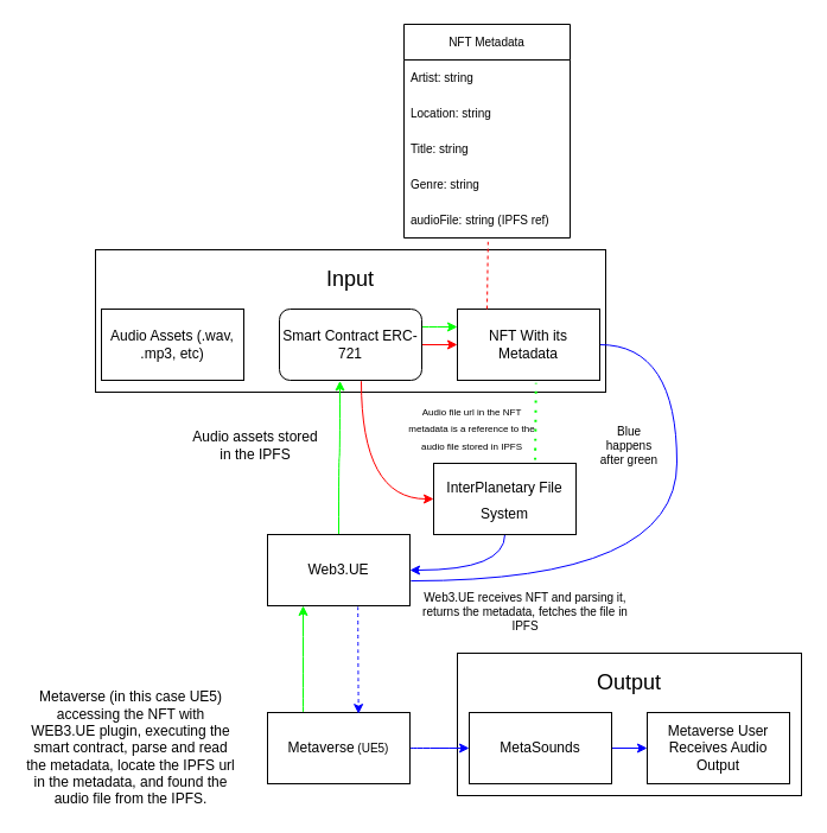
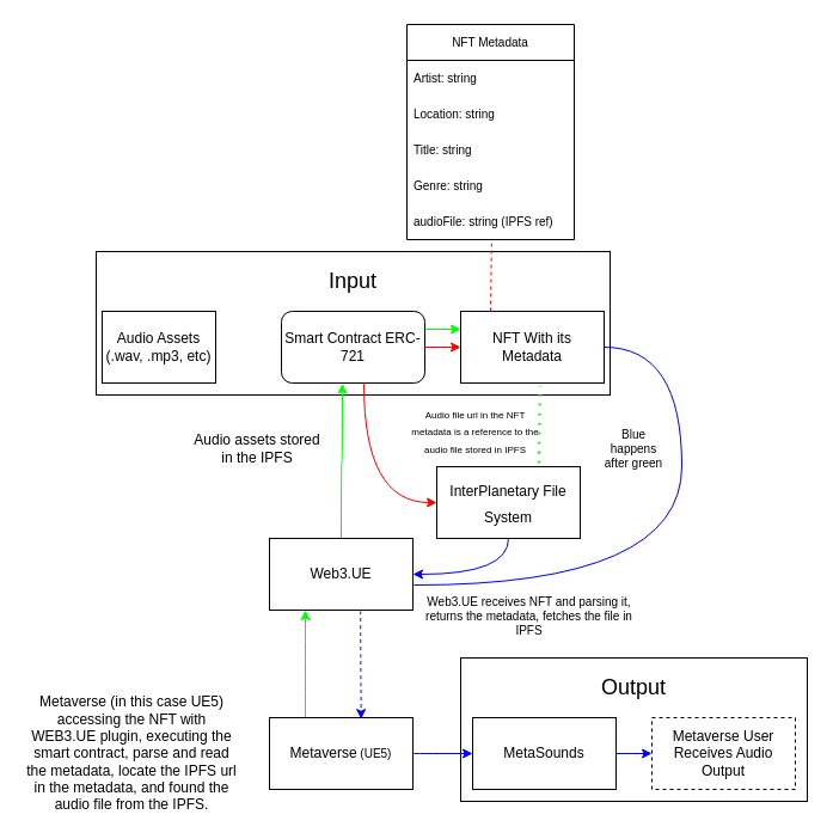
  <mxCell id="0" />
  <mxCell id="1" parent="0" />
  <mxCell id="2" value="" style="rounded=0;whiteSpace=wrap;html=1;" vertex="1" parent="1"><mxGeometry x="385" y="550" width="290" height="120" as="geometry" /></mxCell>
  <mxCell id="3" value="" style="rounded=0;whiteSpace=wrap;html=1;align=left;" vertex="1" parent="1"><mxGeometry x="80" y="210" width="430" height="120" as="geometry" /></mxCell>
  <mxCell id="4" value="" style="edgeStyle=orthogonalEdgeStyle;rounded=0;orthogonalLoop=1;jettySize=auto;html=1;strokeColor=#FF0000;" edge="1" parent="1" source="6" target="8"><mxGeometry relative="1" as="geometry" /></mxCell>
  <mxCell id="5" style="edgeStyle=orthogonalEdgeStyle;curved=1;rounded=0;orthogonalLoop=1;jettySize=auto;html=1;entryX=0;entryY=0.25;entryDx=0;entryDy=0;strokeColor=#00FF00;fontSize=12;fillColor=#FF6666;exitX=1;exitY=0.25;exitDx=0;exitDy=0;" edge="1" parent="1" source="6" target="8"><mxGeometry relative="1" as="geometry" /></mxCell>
  <mxCell id="6" value="Smart Contract ERC-721" style="whiteSpace=wrap;html=1;rounded=1;" vertex="1" parent="1"><mxGeometry x="235" y="260" width="120" height="60" as="geometry" /></mxCell>
  <mxCell id="7" style="edgeStyle=orthogonalEdgeStyle;curved=1;rounded=0;orthogonalLoop=1;jettySize=auto;html=1;strokeColor=#0000FF;fontSize=12;fillColor=#FF6666;entryX=1.007;entryY=0.651;entryDx=0;entryDy=0;entryPerimeter=0;endArrow=none;" edge="1" parent="1" source="8" target="32"><mxGeometry relative="1" as="geometry"><mxPoint x="660" y="530" as="targetPoint" /><Array as="points"><mxPoint x="570" y="290" /><mxPoint x="570" y="489" /></Array></mxGeometry></mxCell>
  <mxCell id="8" value="NFT With its Metadata" style="rounded=0;whiteSpace=wrap;html=1;" vertex="1" parent="1"><mxGeometry x="385" y="260" width="120" height="60" as="geometry" /></mxCell>
  <mxCell id="9" value="" style="edgeStyle=orthogonalEdgeStyle;rounded=0;orthogonalLoop=1;jettySize=auto;html=1;strokeColor=#0000FF;" edge="1" parent="1" source="10" target="11"><mxGeometry relative="1" as="geometry" /></mxCell>
  <mxCell id="10" value="MetaSounds" style="rounded=0;whiteSpace=wrap;html=1;" vertex="1" parent="1"><mxGeometry x="395" y="600" width="120" height="60" as="geometry" /></mxCell>
- <mxCell id="11" value="Metaverse User Receives Audio Output" style="rounded=0;whiteSpace=wrap;html=1;" vertex="1" parent="1"><mxGeometry x="545" y="600" width="120" height="60" as="geometry" /></mxCell>
- <mxCell id="12" value="Audio Assets (.wav, .mp3, etc)" style="rounded=0;whiteSpace=wrap;html=1;" vertex="1" parent="1"><mxGeometry x="85" y="260" width="120" height="60" as="geometry" /></mxCell>
+ <mxCell id="11" value="Metaverse User Receives Audio Output" style="rounded=0;whiteSpace=wrap;html=1;dashed=1;" vertex="1" parent="1"><mxGeometry x="545" y="600" width="120" height="60" as="geometry" /></mxCell>
+ <mxCell id="12" value="Audio Assets (.wav, .mp3, etc)" style="rounded=0;whiteSpace=wrap;html=1;" vertex="1" parent="1"><mxGeometry x="85" y="260" width="95" height="60" as="geometry" /></mxCell>
  <mxCell id="13" value="&lt;font style=&quot;font-size: 18px;&quot;&gt;Input&lt;/font&gt;" style="text;html=1;strokeColor=none;fillColor=none;align=center;verticalAlign=middle;whiteSpace=wrap;rounded=0;" vertex="1" parent="1"><mxGeometry x="235" y="220" width="120" height="30" as="geometry" /></mxCell>
  <mxCell id="14" value="&lt;font style=&quot;font-size: 18px;&quot;&gt;Output&lt;/font&gt;" style="text;html=1;strokeColor=none;fillColor=none;align=center;verticalAlign=middle;whiteSpace=wrap;rounded=0;" vertex="1" parent="1"><mxGeometry x="500" y="560" width="60" height="30" as="geometry" /></mxCell>
  <mxCell id="15" style="edgeStyle=orthogonalEdgeStyle;curved=1;rounded=0;orthogonalLoop=1;jettySize=auto;html=1;strokeColor=#0000FF;fontSize=12;fillColor=#FF6666;entryX=1;entryY=0.5;entryDx=0;entryDy=0;exitX=0.5;exitY=1;exitDx=0;exitDy=0;" edge="1" parent="1" source="16" target="32"><mxGeometry relative="1" as="geometry"><mxPoint x="365" y="470" as="targetPoint" /><Array as="points"><mxPoint x="425" y="480" /></Array></mxGeometry></mxCell>
  <mxCell id="16" value="&lt;font style=&quot;font-size: 12px;&quot;&gt;InterPlanetary File System&lt;br&gt;&lt;/font&gt;" style="rounded=0;whiteSpace=wrap;html=1;fontSize=18;" vertex="1" parent="1"><mxGeometry x="365" y="390" width="120" height="60" as="geometry" /></mxCell>
  <mxCell id="17" value="" style="endArrow=classic;html=1;rounded=0;fontSize=12;entryX=0;entryY=0.5;entryDx=0;entryDy=0;exitX=0.575;exitY=1.013;exitDx=0;exitDy=0;strokeColor=#FF0000;edgeStyle=orthogonalEdgeStyle;curved=1;exitPerimeter=0;" edge="1" parent="1" source="6" target="16"><mxGeometry width="50" height="50" relative="1" as="geometry"><mxPoint x="320" y="420" as="sourcePoint" /><mxPoint x="620" y="360" as="targetPoint" /></mxGeometry></mxCell>
  <mxCell id="18" value="Audio assets stored in the IPFS" style="text;html=1;strokeColor=none;fillColor=none;align=center;verticalAlign=middle;whiteSpace=wrap;rounded=0;fontSize=12;" vertex="1" parent="1"><mxGeometry x="160" y="360" width="110" height="30" as="geometry" /></mxCell>
  <mxCell id="19" value="Metaverse (in this case UE5) accessing the NFT with WEB3.UE plugin, executing the smart contract, parse and read the metadata, locate the IPFS url in the metadata, and found the audio file from the IPFS." style="text;html=1;strokeColor=none;fillColor=none;align=center;verticalAlign=middle;whiteSpace=wrap;rounded=0;fontSize=12;" vertex="1" parent="1"><mxGeometry x="20" y="580" width="180" height="100" as="geometry" /></mxCell>
  <mxCell id="20" value="" style="endArrow=none;dashed=1;html=1;rounded=0;strokeColor=#FF0000;fontSize=12;fillColor=#FF6666;entryX=0.506;entryY=1.109;entryDx=0;entryDy=0;entryPerimeter=0;" edge="1" parent="1" target="26"><mxGeometry width="50" height="50" relative="1" as="geometry"><mxPoint x="410" y="260" as="sourcePoint" /><mxPoint x="410" y="150" as="targetPoint" /></mxGeometry></mxCell>
  <mxCell id="21" value="&lt;font style=&quot;font-size: 10px;&quot;&gt;NFT Metadata&lt;/font&gt;" style="swimlane;fontStyle=0;childLayout=stackLayout;horizontal=1;startSize=30;horizontalStack=0;resizeParent=1;resizeParentMax=0;resizeLast=0;collapsible=1;marginBottom=0;whiteSpace=wrap;html=1;fontSize=12;" vertex="1" parent="1"><mxGeometry x="340" y="20" width="140" height="180" as="geometry"><mxRectangle x="140" y="110" width="120" height="30" as="alternateBounds" /></mxGeometry></mxCell>
  <mxCell id="22" value="&lt;font style=&quot;font-size: 10px;&quot;&gt;Artist: string&lt;/font&gt;" style="text;strokeColor=none;fillColor=none;align=left;verticalAlign=middle;spacingLeft=4;spacingRight=4;overflow=hidden;points=[[0,0.5],[1,0.5]];portConstraint=eastwest;rotatable=0;whiteSpace=wrap;html=1;fontSize=12;" vertex="1" parent="21"><mxGeometry y="30" width="140" height="30" as="geometry" /></mxCell>
  <mxCell id="23" value="&lt;font style=&quot;font-size: 10px;&quot;&gt;Location: string&lt;/font&gt;" style="text;strokeColor=none;fillColor=none;align=left;verticalAlign=middle;spacingLeft=4;spacingRight=4;overflow=hidden;points=[[0,0.5],[1,0.5]];portConstraint=eastwest;rotatable=0;whiteSpace=wrap;html=1;fontSize=12;" vertex="1" parent="21"><mxGeometry y="60" width="140" height="30" as="geometry" /></mxCell>
  <mxCell id="24" value="&lt;font style=&quot;font-size: 10px;&quot;&gt;Title: string&lt;/font&gt;" style="text;strokeColor=none;fillColor=none;align=left;verticalAlign=middle;spacingLeft=4;spacingRight=4;overflow=hidden;points=[[0,0.5],[1,0.5]];portConstraint=eastwest;rotatable=0;whiteSpace=wrap;html=1;fontSize=12;" vertex="1" parent="21"><mxGeometry y="90" width="140" height="30" as="geometry" /></mxCell>
  <mxCell id="25" value="&lt;font style=&quot;font-size: 10px;&quot;&gt;Genre: string&lt;/font&gt;" style="text;strokeColor=none;fillColor=none;align=left;verticalAlign=middle;spacingLeft=4;spacingRight=4;overflow=hidden;points=[[0,0.5],[1,0.5]];portConstraint=eastwest;rotatable=0;whiteSpace=wrap;html=1;fontSize=12;" vertex="1" parent="21"><mxGeometry y="120" width="140" height="30" as="geometry" /></mxCell>
  <mxCell id="26" value="&lt;font style=&quot;font-size: 10px;&quot;&gt;audioFile: string (IPFS ref)&lt;/font&gt;" style="text;strokeColor=none;fillColor=none;align=left;verticalAlign=middle;spacingLeft=4;spacingRight=4;overflow=hidden;points=[[0,0.5],[1,0.5]];portConstraint=eastwest;rotatable=0;whiteSpace=wrap;html=1;fontSize=12;" vertex="1" parent="21"><mxGeometry y="150" width="140" height="30" as="geometry" /></mxCell>
  <mxCell id="27" style="edgeStyle=orthogonalEdgeStyle;curved=1;rounded=0;orthogonalLoop=1;jettySize=auto;html=1;strokeColor=#00FF00;fontSize=12;fillColor=#FF6666;" edge="1" parent="1" source="29"><mxGeometry relative="1" as="geometry"><mxPoint x="255" y="510" as="targetPoint" /><Array as="points"><mxPoint x="255" y="510" /></Array></mxGeometry></mxCell>
  <mxCell id="28" value="" style="edgeStyle=orthogonalEdgeStyle;curved=1;rounded=0;orthogonalLoop=1;jettySize=auto;html=1;strokeColor=#0000FF;fontSize=12;fillColor=#FF6666;" edge="1" parent="1" source="29" target="10"><mxGeometry relative="1" as="geometry" /></mxCell>
  <mxCell id="29" value="&lt;font style=&quot;font-size: 12px;&quot;&gt;Metaverse&lt;/font&gt; (UE5)" style="rounded=0;whiteSpace=wrap;html=1;fontSize=10;" vertex="1" parent="1"><mxGeometry x="225" y="600" width="120" height="60" as="geometry" /></mxCell>
  <mxCell id="30" value="" style="edgeStyle=orthogonalEdgeStyle;curved=1;rounded=0;orthogonalLoop=1;jettySize=auto;html=1;strokeColor=#00FF00;fontSize=12;fillColor=#FF6666;entryX=0.425;entryY=1.007;entryDx=0;entryDy=0;entryPerimeter=0;" edge="1" parent="1" source="32" target="6"><mxGeometry relative="1" as="geometry" /></mxCell>
  <mxCell id="31" style="edgeStyle=orthogonalEdgeStyle;curved=1;rounded=0;orthogonalLoop=1;jettySize=auto;html=1;entryX=0.639;entryY=0.019;entryDx=0;entryDy=0;strokeColor=#0000FF;fontSize=12;fillColor=#FF6666;exitX=0.635;exitY=1.015;exitDx=0;exitDy=0;entryPerimeter=0;exitPerimeter=0;dashed=1;" edge="1" parent="1" source="32" target="29"><mxGeometry relative="1" as="geometry"><mxPoint x="385" y="565" as="targetPoint" /><Array as="points"><mxPoint x="301" y="540" /><mxPoint x="302" y="540" /></Array></mxGeometry></mxCell>
  <mxCell id="32" value="Web3.UE" style="rounded=0;whiteSpace=wrap;html=1;" vertex="1" parent="1"><mxGeometry x="225" y="450" width="120" height="60" as="geometry" /></mxCell>
  <mxCell id="33" value="" style="endArrow=none;dashed=1;html=1;dashPattern=1 3;strokeWidth=2;rounded=0;strokeColor=#00FF00;fontSize=12;fillColor=#FF6666;curved=1;exitX=0.713;exitY=-0.05;exitDx=0;exitDy=0;exitPerimeter=0;entryX=0.552;entryY=1.036;entryDx=0;entryDy=0;entryPerimeter=0;" edge="1" parent="1" source="16" target="8"><mxGeometry width="50" height="50" relative="1" as="geometry"><mxPoint x="410" y="370" as="sourcePoint" /><mxPoint x="460" y="320" as="targetPoint" /></mxGeometry></mxCell>
  <mxCell id="34" value="&lt;font style=&quot;font-size: 8px;&quot;&gt;Audio file url in the NFT metadata is a reference to the audio file stored in IPFS&lt;/font&gt;" style="text;html=1;strokeColor=none;fillColor=none;align=center;verticalAlign=middle;whiteSpace=wrap;rounded=0;fontSize=12;" vertex="1" parent="1"><mxGeometry x="340" y="340" width="115" height="40" as="geometry" /></mxCell>
  <mxCell id="35" value="&lt;font style=&quot;font-size: 10px;&quot;&gt;Web3.UE receives NFT and parsing it, returns the metadata, fetches the file in IPFS&lt;br&gt;&lt;/font&gt;" style="text;html=1;strokeColor=none;fillColor=none;align=center;verticalAlign=middle;whiteSpace=wrap;rounded=0;fontSize=8;" vertex="1" parent="1"><mxGeometry x="355" y="500" width="175" height="30" as="geometry" /></mxCell>
  <mxCell id="36" value="Blue happens after green" style="text;html=1;strokeColor=none;fillColor=none;align=center;verticalAlign=middle;whiteSpace=wrap;rounded=0;fontSize=10;" vertex="1" parent="1"><mxGeometry x="500" y="360" width="60" height="30" as="geometry" /></mxCell>
